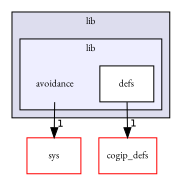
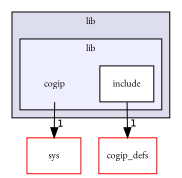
  digraph {
    compound=true
    fontname="EB Garamond"
    node [fontname="EB Garamond" fontsize=10 shape=box color=red]
    edge [fontname="EB Garamond" headlabel=1 labeldistance=1.5 labelfontname=Helvetica labelfontsize=10]
-   n1 [label=avoidance shape=plaintext color=""]
-   n2 [color=black fillcolor=white label=defs style=filled]
+   n1 [label=cogip shape=plaintext color=""]
+   n2 [color=black fillcolor=white label=include style=filled]
    n3 [label=sys]
    n4 [label=cogip_defs]
    subgraph cluster_1 {
      bgcolor="#ddddee"
      fontsize=10
      label=lib
      pencolor=black
      subgraph cluster_2 {
        bgcolor="#eeeeff"
        fontsize=10
        label=lib
        pencolor=black
        n1
        n2
      }
    }
    n1 -> n3
    n2 -> n4
  }
